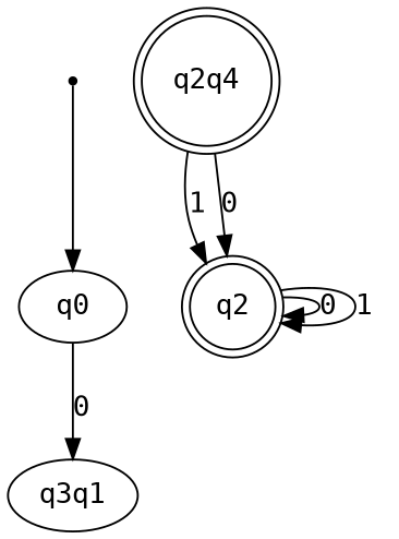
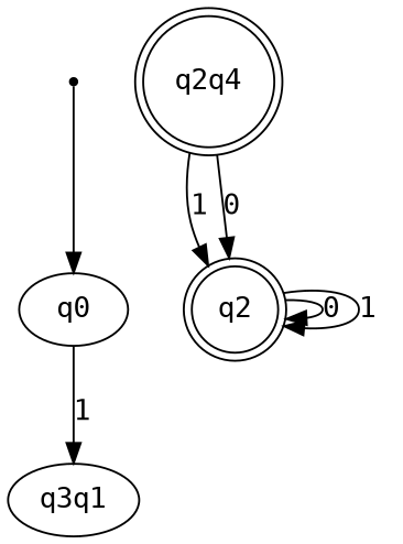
  digraph {
    fontname="DejaVu Sans Mono"
    node [fontname="DejaVu Sans Mono"]
    edge [fontname="DejaVu Sans Mono"]
    inic [shape=point]
    q0
    q3q1
    q2q4 [shape=doublecircle]
    q2 [shape=doublecircle]
    inic -> q0
-   q0 -> q3q1 [label=0]
+   q0 -> q3q1 [label=1]
    q2q4 -> q2 [label=1]
    q2q4 -> q2 [label=0]
    q2 -> q2 [label=0]
    q2 -> q2 [label=1]
  }
